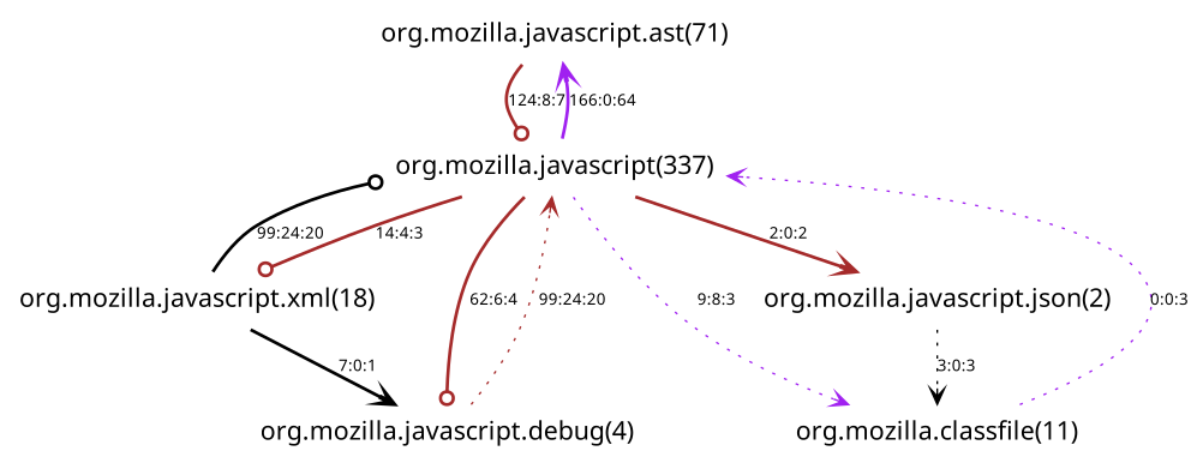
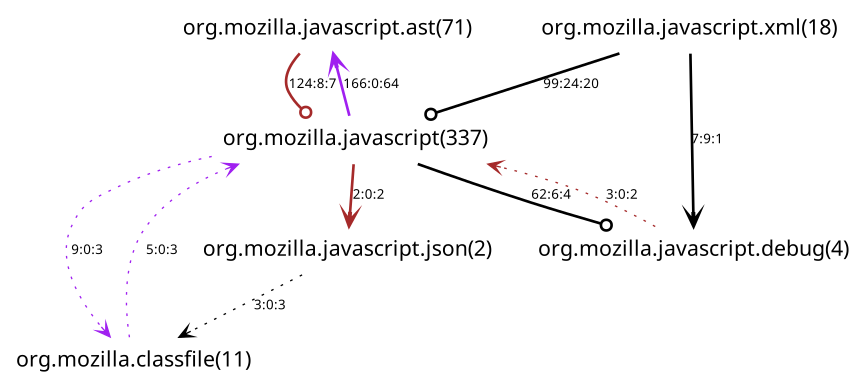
  digraph {
    node [fontname=Skia fontsize=16 shape=plaintext]
    edge [arrowhead=vee color=brown fontname=Skia fontsize=10 style=bold]
    n1 [label="org.mozilla.javascript.ast(71)"]
    n2 [label="org.mozilla.javascript(337)"]
    n3 [label="org.mozilla.javascript.xml(18)"]
    n4 [label="org.mozilla.classfile(11)"]
    n5 [label="org.mozilla.javascript.debug(4)"]
    n6 [label="org.mozilla.javascript.json(2)"]
    n1 -> n2 [arrowhead=odot label="124:8:7"]
    n2 -> n1 [color=purple label="166:0:64"]
-   n2 -> n3 [arrowhead=odot label="14:4:3"]
-   n2 -> n4 [color=purple label="9:8:3" style=dotted]
-   n2 -> n5 [arrowhead=odot label="62:6:4"]
+   n2 -> n4 [color=purple label="9:0:3" style=dotted]
+   n2 -> n5 [arrowhead=odot color=black label="62:6:4"]
    n2 -> n6 [label="2:0:2"]
    n3 -> n2 [arrowhead=odot color=black label="99:24:20"]
-   n3 -> n5 [color=black label="7:0:1"]
-   n4 -> n2 [color=purple label="0:0:3" style=dotted]
-   n5 -> n2 [label="99:24:20" style=dotted]
+   n3 -> n5 [color=black label="7:9:1"]
+   n4 -> n2 [color=purple label="5:0:3" style=dotted]
+   n5 -> n2 [label="3:0:2" style=dotted]
    n6 -> n4 [color=black label="3:0:3" style=dotted]
  }
